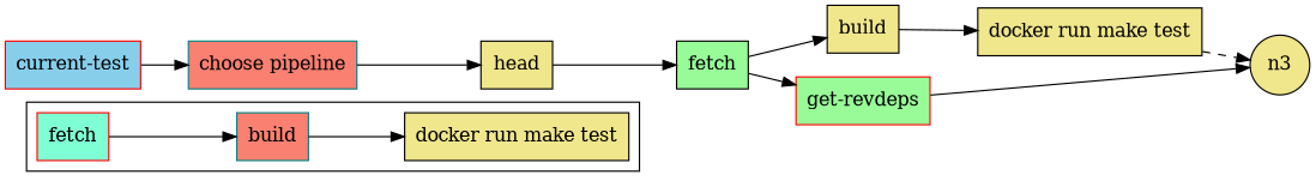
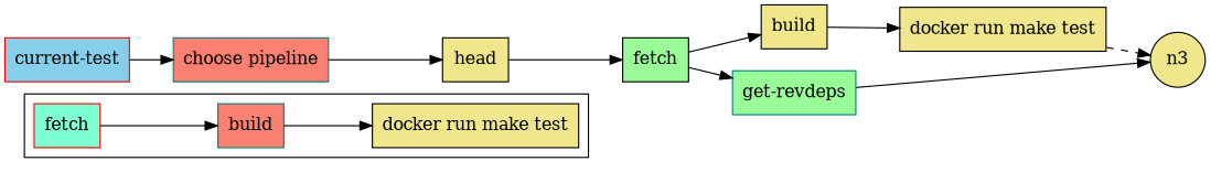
  digraph {
    rankdir=LR
    node [color=black fillcolor=khaki shape=box style=filled]
    n11 [color=red fillcolor=aquamarine label=fetch]
    n10 [color=teal fillcolor=salmon label=build]
    n9 [label="docker run make test"]
    n2 [color=red fillcolor=skyblue label="current-test"]
    n1 [color=teal fillcolor=salmon label="choose pipeline"]
    n7 [label=head]
    n6 [fillcolor=palegreen label=fetch]
    n5 [label=build]
-   n8 [color=red fillcolor=palegreen label="get-revdeps"]
+   n8 [color=teal fillcolor=palegreen label="get-revdeps"]
    n4 [label="docker run make test"]
    n3 [shape=circle]
    subgraph cluster_1 {
      n11
      n10
      n9
    }
    n11 -> n10
    n10 -> n9
    n2 -> n1
    n1 -> n7
    n7 -> n6
    n6 -> n5
    n6 -> n8
    n5 -> n4
    n8 -> n3
    n4 -> n3 [style=dashed]
  }
